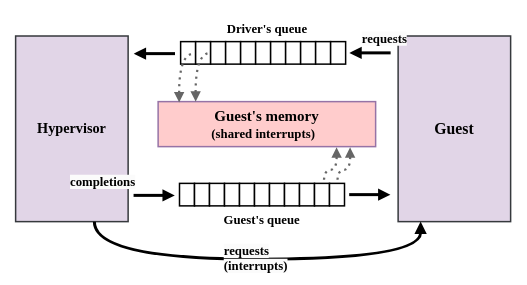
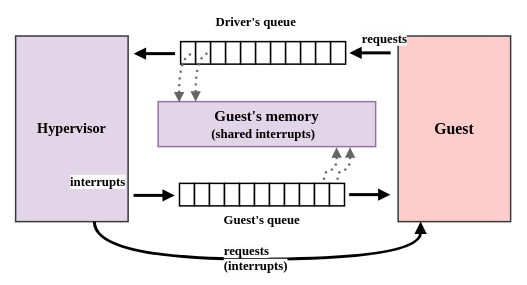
  <mxCell id="0" />
  <mxCell id="1" parent="0" />
- <mxCell id="2" value="Guest" style="whiteSpace=wrap;strokeWidth=2;fillColor=#e1d5e7;strokeColor=#36393d;fontFamily=Verdana;fontStyle=1;fontSize=21;" vertex="1" parent="1"><mxGeometry x="530" y="47.5" width="150" height="247.5" as="geometry" /></mxCell>
+ <mxCell id="2" value="Guest" style="whiteSpace=wrap;strokeWidth=2;fillColor=#ffcccc;strokeColor=#36393d;fontFamily=Verdana;fontStyle=1;fontSize=21;" vertex="1" parent="1"><mxGeometry x="530" y="47.5" width="150" height="247.5" as="geometry" /></mxCell>
  <mxCell id="3" value="Hypervisor" style="whiteSpace=wrap;strokeWidth=2;fillColor=#e1d5e7;strokeColor=#36393d;fontFamily=Verdana;fontStyle=1;fontSize=19;" vertex="1" parent="1"><mxGeometry x="20" y="47.5" width="150" height="247.5" as="geometry" /></mxCell>
  <mxCell id="4" value="" style="group" vertex="1" connectable="0" parent="1"><mxGeometry x="231" y="244" width="235" height="60" as="geometry" /></mxCell>
  <mxCell id="5" value="" style="group" vertex="1" connectable="0" parent="4"><mxGeometry x="7.5" width="220" height="30" as="geometry" /></mxCell>
  <mxCell id="6" value="" style="group" vertex="1" connectable="0" parent="5"><mxGeometry width="120" height="30" as="geometry" /></mxCell>
  <mxCell id="7" value="" style="whiteSpace=wrap;strokeWidth=2;fontFamily=Verdana;fontStyle=1;fontSize=19;" vertex="1" parent="6"><mxGeometry width="20" height="30" as="geometry" /></mxCell>
  <mxCell id="8" value="" style="whiteSpace=wrap;strokeWidth=2;fontFamily=Verdana;fontStyle=1;fontSize=19;" vertex="1" parent="6"><mxGeometry x="20" width="20" height="30" as="geometry" /></mxCell>
  <mxCell id="9" value="" style="whiteSpace=wrap;strokeWidth=2;fontFamily=Verdana;fontStyle=1;fontSize=19;" vertex="1" parent="6"><mxGeometry x="40" width="20" height="30" as="geometry" /></mxCell>
  <mxCell id="10" value="" style="group" vertex="1" connectable="0" parent="6"><mxGeometry x="60" width="60" height="30" as="geometry" /></mxCell>
  <mxCell id="11" value="" style="whiteSpace=wrap;strokeWidth=2;fontFamily=Verdana;fontStyle=1;fontSize=19;" vertex="1" parent="10"><mxGeometry width="20" height="30" as="geometry" /></mxCell>
  <mxCell id="12" value="" style="whiteSpace=wrap;strokeWidth=2;fontFamily=Verdana;fontStyle=1;fontSize=19;" vertex="1" parent="10"><mxGeometry x="20" width="20" height="30" as="geometry" /></mxCell>
  <mxCell id="13" value="" style="whiteSpace=wrap;strokeWidth=2;fontFamily=Verdana;fontStyle=1;fontSize=19;" vertex="1" parent="10"><mxGeometry x="40" width="20" height="30" as="geometry" /></mxCell>
  <mxCell id="14" value="" style="group" vertex="1" connectable="0" parent="5"><mxGeometry x="120" width="100" height="30" as="geometry" /></mxCell>
  <mxCell id="15" value="" style="whiteSpace=wrap;strokeWidth=2;fontFamily=Verdana;fontStyle=1;fontSize=19;" vertex="1" parent="14"><mxGeometry width="20" height="30" as="geometry" /></mxCell>
  <mxCell id="16" value="" style="whiteSpace=wrap;strokeWidth=2;fontFamily=Verdana;fontStyle=1;fontSize=19;" vertex="1" parent="14"><mxGeometry x="20" width="20" height="30" as="geometry" /></mxCell>
  <mxCell id="17" value="" style="group" vertex="1" connectable="0" parent="14"><mxGeometry x="40" width="60" height="30" as="geometry" /></mxCell>
  <mxCell id="18" value="" style="whiteSpace=wrap;strokeWidth=2;fontFamily=Verdana;fontStyle=1;fontSize=19;" vertex="1" parent="17"><mxGeometry width="20" height="30" as="geometry" /></mxCell>
  <mxCell id="19" value="" style="whiteSpace=wrap;strokeWidth=2;fontFamily=Verdana;fontStyle=1;fontSize=19;" vertex="1" parent="17"><mxGeometry x="20" width="20" height="30" as="geometry" /></mxCell>
  <mxCell id="20" value="" style="whiteSpace=wrap;strokeWidth=2;fontFamily=Verdana;fontStyle=1;fontSize=19;" vertex="1" parent="17"><mxGeometry x="40" width="20" height="30" as="geometry" /></mxCell>
  <mxCell id="21" value="&lt;font face=&quot;Verdana&quot;&gt;&lt;span style=&quot;font-size: 19px;&quot;&gt;&lt;b style=&quot;font-size: 17px;&quot;&gt;Guest's queue&lt;br&gt;&lt;/b&gt;&lt;/span&gt;&lt;/font&gt;" style="text;whiteSpace=wrap;html=1;align=center;" vertex="1" parent="4"><mxGeometry y="30" width="235" height="30" as="geometry" /></mxCell>
  <mxCell id="22" value="" style="rounded=0;orthogonalLoop=1;jettySize=auto;html=1;strokeWidth=4;endArrow=block;endFill=1;" edge="1" parent="1"><mxGeometry relative="1" as="geometry"><mxPoint x="520" y="70" as="sourcePoint" /><mxPoint x="465" y="70" as="targetPoint" /></mxGeometry></mxCell>
  <mxCell id="23" value="" style="rounded=0;orthogonalLoop=1;jettySize=auto;html=1;strokeWidth=4;endArrow=block;endFill=1;" edge="1" parent="1"><mxGeometry relative="1" as="geometry"><mxPoint x="232.5" y="71" as="sourcePoint" /><mxPoint x="177.5" y="71" as="targetPoint" /></mxGeometry></mxCell>
  <mxCell id="24" value="" style="rounded=0;orthogonalLoop=1;jettySize=auto;html=1;strokeWidth=4;endArrow=none;endFill=0;startArrow=block;startFill=1;" edge="1" parent="1"><mxGeometry relative="1" as="geometry"><mxPoint x="519.75" y="259" as="sourcePoint" /><mxPoint x="464.75" y="259" as="targetPoint" /></mxGeometry></mxCell>
  <mxCell id="25" value="" style="rounded=0;orthogonalLoop=1;jettySize=auto;html=1;strokeWidth=4;endArrow=none;endFill=0;startArrow=block;startFill=1;" edge="1" parent="1"><mxGeometry relative="1" as="geometry"><mxPoint x="232.25" y="260" as="sourcePoint" /><mxPoint x="177.25" y="260" as="targetPoint" /></mxGeometry></mxCell>
- <mxCell id="26" value="Guest's memory" style="whiteSpace=wrap;strokeWidth=2;fillColor=#ffcccc;strokeColor=#9673a6;fontFamily=Verdana;fontStyle=1;fontSize=20;verticalAlign=top;" vertex="1" parent="1"><mxGeometry x="210" y="135" width="290" height="60" as="geometry" /></mxCell>
+ <mxCell id="26" value="Guest's memory" style="whiteSpace=wrap;strokeWidth=2;fillColor=#e1d5e7;strokeColor=#9673a6;fontFamily=Verdana;fontStyle=1;fontSize=20;verticalAlign=top;" vertex="1" parent="1"><mxGeometry x="210" y="135" width="290" height="60" as="geometry" /></mxCell>
  <mxCell id="27" value="&lt;b style=&quot;border-color: var(--border-color); color: rgb(0, 0, 0); font-family: Verdana; font-style: normal; font-variant-ligatures: normal; font-variant-caps: normal; letter-spacing: normal; orphans: 2; text-align: center; text-indent: 0px; text-transform: none; widows: 2; word-spacing: 0px; -webkit-text-stroke-width: 0px; background-color: rgb(251, 251, 251); text-decoration-thickness: initial; text-decoration-style: initial; text-decoration-color: initial; font-size: 17px;&quot;&gt;requests&lt;br style=&quot;border-color: var(--border-color);&quot;&gt;&lt;/b&gt;" style="text;whiteSpace=wrap;html=1;fontSize=17;" vertex="1" parent="1"><mxGeometry x="480" y="35" width="80" height="40" as="geometry" /></mxCell>
- <mxCell id="28" value="&lt;b style=&quot;border-color: var(--border-color); color: rgb(0, 0, 0); font-family: Verdana; font-style: normal; font-variant-ligatures: normal; font-variant-caps: normal; letter-spacing: normal; orphans: 2; text-align: center; text-indent: 0px; text-transform: none; widows: 2; word-spacing: 0px; -webkit-text-stroke-width: 0px; background-color: rgb(251, 251, 251); text-decoration-thickness: initial; text-decoration-style: initial; text-decoration-color: initial; font-size: 17px;&quot;&gt;completions&lt;br style=&quot;border-color: var(--border-color);&quot;&gt;&lt;/b&gt;" style="text;whiteSpace=wrap;html=1;fontSize=17;" vertex="1" parent="1"><mxGeometry x="91" y="226" width="80" height="40" as="geometry" /></mxCell>
+ <mxCell id="28" value="&lt;b style=&quot;border-color: var(--border-color); color: rgb(0, 0, 0); font-family: Verdana; font-style: normal; font-variant-ligatures: normal; font-variant-caps: normal; letter-spacing: normal; orphans: 2; text-align: center; text-indent: 0px; text-transform: none; widows: 2; word-spacing: 0px; -webkit-text-stroke-width: 0px; background-color: rgb(251, 251, 251); text-decoration-thickness: initial; text-decoration-style: initial; text-decoration-color: initial; font-size: 17px;&quot;&gt;interrupts&lt;br style=&quot;border-color: var(--border-color);&quot;&gt;&lt;/b&gt;" style="text;whiteSpace=wrap;html=1;fontSize=17;" vertex="1" parent="1"><mxGeometry x="91" y="226" width="80" height="40" as="geometry" /></mxCell>
  <mxCell id="29" value="" style="group" vertex="1" connectable="0" parent="1"><mxGeometry x="240" y="55" width="220" height="30" as="geometry" /></mxCell>
  <mxCell id="30" value="" style="group" vertex="1" connectable="0" parent="29"><mxGeometry width="120" height="30" as="geometry" /></mxCell>
  <mxCell id="31" value="" style="whiteSpace=wrap;strokeWidth=2;fontFamily=Verdana;fontStyle=1;fontSize=19;" vertex="1" parent="30"><mxGeometry width="20" height="30" as="geometry" /></mxCell>
  <mxCell id="32" value="" style="whiteSpace=wrap;strokeWidth=2;fontFamily=Verdana;fontStyle=1;fontSize=19;" vertex="1" parent="30"><mxGeometry x="20" width="20" height="30" as="geometry" /></mxCell>
  <mxCell id="33" value="" style="whiteSpace=wrap;strokeWidth=2;fontFamily=Verdana;fontStyle=1;fontSize=19;" vertex="1" parent="30"><mxGeometry x="40" width="20" height="30" as="geometry" /></mxCell>
  <mxCell id="34" value="" style="group" vertex="1" connectable="0" parent="30"><mxGeometry x="60" width="60" height="30" as="geometry" /></mxCell>
  <mxCell id="35" value="" style="whiteSpace=wrap;strokeWidth=2;fontFamily=Verdana;fontStyle=1;fontSize=19;" vertex="1" parent="34"><mxGeometry width="20" height="30" as="geometry" /></mxCell>
  <mxCell id="36" value="" style="whiteSpace=wrap;strokeWidth=2;fontFamily=Verdana;fontStyle=1;fontSize=19;" vertex="1" parent="34"><mxGeometry x="20" width="20" height="30" as="geometry" /></mxCell>
  <mxCell id="37" value="" style="whiteSpace=wrap;strokeWidth=2;fontFamily=Verdana;fontStyle=1;fontSize=19;" vertex="1" parent="34"><mxGeometry x="40" width="20" height="30" as="geometry" /></mxCell>
  <mxCell id="38" value="" style="group" vertex="1" connectable="0" parent="29"><mxGeometry x="120" width="100" height="30" as="geometry" /></mxCell>
  <mxCell id="39" value="" style="whiteSpace=wrap;strokeWidth=2;fontFamily=Verdana;fontStyle=1;fontSize=19;" vertex="1" parent="38"><mxGeometry width="20" height="30" as="geometry" /></mxCell>
  <mxCell id="40" value="" style="whiteSpace=wrap;strokeWidth=2;fontFamily=Verdana;fontStyle=1;fontSize=19;" vertex="1" parent="38"><mxGeometry x="20" width="20" height="30" as="geometry" /></mxCell>
  <mxCell id="41" value="" style="group" vertex="1" connectable="0" parent="38"><mxGeometry x="40" width="60" height="30" as="geometry" /></mxCell>
  <mxCell id="42" value="" style="whiteSpace=wrap;strokeWidth=2;fontFamily=Verdana;fontStyle=1;fontSize=19;" vertex="1" parent="41"><mxGeometry width="20" height="30" as="geometry" /></mxCell>
  <mxCell id="43" value="" style="whiteSpace=wrap;strokeWidth=2;fontFamily=Verdana;fontStyle=1;fontSize=19;" vertex="1" parent="41"><mxGeometry x="20" width="20" height="30" as="geometry" /></mxCell>
  <mxCell id="44" value="" style="whiteSpace=wrap;strokeWidth=2;fontFamily=Verdana;fontStyle=1;fontSize=19;" vertex="1" parent="41"><mxGeometry x="40" width="20" height="30" as="geometry" /></mxCell>
- <mxCell id="45" value="&lt;font face=&quot;Verdana&quot;&gt;&lt;span style=&quot;font-size: 19px;&quot;&gt;&lt;b style=&quot;font-size: 17px;&quot;&gt;Driver's queue&lt;br&gt;&lt;br&gt;&lt;/b&gt;&lt;/span&gt;&lt;/font&gt;" style="text;whiteSpace=wrap;html=1;align=center;" vertex="1" parent="1"><mxGeometry x="238" y="20" width="235" height="30" as="geometry" /></mxCell>
+ <mxCell id="45" value="&lt;font face=&quot;Verdana&quot;&gt;&lt;span style=&quot;font-size: 19px;&quot;&gt;&lt;b style=&quot;font-size: 17px;&quot;&gt;Driver's queue&lt;br&gt;&lt;br&gt;&lt;/b&gt;&lt;/span&gt;&lt;/font&gt;" style="text;whiteSpace=wrap;html=1;align=center;" vertex="1" parent="1"><mxGeometry x="223" y="10" width="235" height="30" as="geometry" /></mxCell>
  <mxCell id="46" value="" style="rounded=0;orthogonalLoop=1;jettySize=auto;html=1;strokeWidth=3;endArrow=none;endFill=0;startArrow=block;startFill=1;edgeStyle=orthogonalEdgeStyle;elbow=vertical;curved=1;strokeColor=#666666;dashed=1;dashPattern=1 2;" edge="1" parent="1" target="20"><mxGeometry relative="1" as="geometry"><mxPoint x="466" y="196" as="sourcePoint" /><mxPoint x="486" y="111" as="targetPoint" /><Array as="points"><mxPoint x="466" y="226" /><mxPoint x="449" y="226" /></Array></mxGeometry></mxCell>
  <mxCell id="47" value="" style="rounded=0;orthogonalLoop=1;jettySize=auto;html=1;strokeWidth=3;endArrow=none;endFill=0;startArrow=block;startFill=1;edgeStyle=orthogonalEdgeStyle;elbow=vertical;curved=1;strokeColor=#666666;dashed=1;dashPattern=1 2;entryX=0;entryY=0.5;entryDx=0;entryDy=0;" edge="1" parent="1"><mxGeometry relative="1" as="geometry"><mxPoint x="260" y="135" as="sourcePoint" /><mxPoint x="280" y="70" as="targetPoint" /><Array as="points"><mxPoint x="260" y="70" /></Array></mxGeometry></mxCell>
  <mxCell id="48" value="" style="rounded=0;orthogonalLoop=1;jettySize=auto;html=1;strokeWidth=3;endArrow=none;endFill=0;startArrow=block;startFill=1;edgeStyle=orthogonalEdgeStyle;elbow=vertical;curved=1;strokeColor=#666666;dashed=1;dashPattern=1 2;" edge="1" parent="1"><mxGeometry relative="1" as="geometry"><mxPoint x="448" y="196" as="sourcePoint" /><mxPoint x="431" y="244" as="targetPoint" /><Array as="points"><mxPoint x="448" y="226" /><mxPoint x="431" y="226" /></Array></mxGeometry></mxCell>
  <mxCell id="49" value="" style="rounded=0;orthogonalLoop=1;jettySize=auto;html=1;strokeWidth=3;endArrow=none;endFill=0;startArrow=block;startFill=1;edgeStyle=orthogonalEdgeStyle;elbow=vertical;curved=1;strokeColor=#666666;dashed=1;dashPattern=1 2;entryX=0;entryY=0.5;entryDx=0;entryDy=0;" edge="1" parent="1"><mxGeometry relative="1" as="geometry"><mxPoint x="238" y="136" as="sourcePoint" /><mxPoint x="258" y="71" as="targetPoint" /><Array as="points"><mxPoint x="238" y="71" /></Array></mxGeometry></mxCell>
  <mxCell id="50" value="&lt;font face=&quot;Verdana&quot; style=&quot;font-size: 17px;&quot;&gt;&lt;span style=&quot;font-size: 17px;&quot;&gt;&lt;b style=&quot;font-size: 17px;&quot;&gt;(shared interrupts)&lt;br style=&quot;font-size: 17px;&quot;&gt;&lt;/b&gt;&lt;/span&gt;&lt;/font&gt;" style="text;whiteSpace=wrap;html=1;align=center;fontSize=17;" vertex="1" parent="1"><mxGeometry x="232.5" y="162" width="235" height="30" as="geometry" /></mxCell>
  <mxCell id="51" value="" style="rounded=0;orthogonalLoop=1;jettySize=auto;html=1;strokeWidth=4;endArrow=none;endFill=0;startArrow=block;startFill=1;edgeStyle=orthogonalEdgeStyle;curved=1;entryX=0.5;entryY=1;entryDx=0;entryDy=0;" edge="1" parent="1"><mxGeometry relative="1" as="geometry"><mxPoint x="560" y="295" as="sourcePoint" /><mxPoint x="125" y="295" as="targetPoint" /><Array as="points"><mxPoint x="560" y="345" /><mxPoint x="125" y="345" /></Array></mxGeometry></mxCell>
  <mxCell id="52" value="&lt;b style=&quot;border-color: var(--border-color); color: rgb(0, 0, 0); font-family: Verdana; font-style: normal; font-variant-ligatures: normal; font-variant-caps: normal; letter-spacing: normal; orphans: 2; text-align: center; text-indent: 0px; text-transform: none; widows: 2; word-spacing: 0px; -webkit-text-stroke-width: 0px; background-color: rgb(251, 251, 251); text-decoration-thickness: initial; text-decoration-style: initial; text-decoration-color: initial; font-size: 17px;&quot;&gt;requests (interrupts)&lt;br style=&quot;border-color: var(--border-color);&quot;&gt;&lt;/b&gt;" style="text;whiteSpace=wrap;html=1;fontSize=17;" vertex="1" parent="1"><mxGeometry x="296" y="318" width="80" height="40" as="geometry" /></mxCell>
